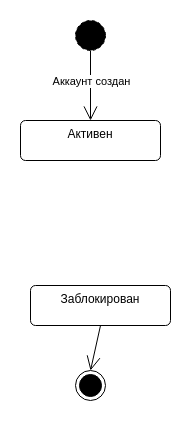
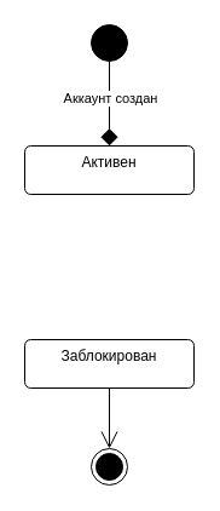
  <mxCell id="0" />
  <mxCell id="1" parent="0" />
- <mxCell id="2" value="Y" style="ellipse;fillColor=strokeColor;html=1;dashed=1;" vertex="1" parent="1"><mxGeometry x="75" y="20" width="30" height="30" as="geometry" /></mxCell>
- <mxCell id="3" value="" style="endArrow=open;endFill=1;endSize=12;html=1;rounded=0;entryX=0.5;entryY=0;entryDx=0;entryDy=0;" edge="1" parent="1" source="2" target="5"><mxGeometry width="160" relative="1" as="geometry"><mxPoint x="225" y="70" as="sourcePoint" /><mxPoint x="385" y="70" as="targetPoint" /></mxGeometry></mxCell>
+ <mxCell id="2" value="Y" style="ellipse;fillColor=strokeColor;html=1;" vertex="1" parent="1"><mxGeometry x="75" y="20" width="30" height="30" as="geometry" /></mxCell>
+ <mxCell id="3" value="" style="endArrow=diamond;endFill=1;endSize=12;html=1;rounded=0;entryX=0.5;entryY=0;entryDx=0;entryDy=0;" edge="1" parent="1" source="2" target="5"><mxGeometry width="160" relative="1" as="geometry"><mxPoint x="225" y="70" as="sourcePoint" /><mxPoint x="385" y="70" as="targetPoint" /></mxGeometry></mxCell>
  <mxCell id="4" value="Аккаунт создан" style="edgeLabel;html=1;align=center;verticalAlign=middle;resizable=0;points=[];" vertex="1" connectable="0" parent="3"><mxGeometry x="-0.005" relative="1" as="geometry"><mxPoint y="-5" as="offset" /></mxGeometry></mxCell>
  <mxCell id="5" value="Активен" style="html=1;align=center;verticalAlign=top;rounded=1;absoluteArcSize=1;arcSize=10;dashed=0;whiteSpace=wrap;" vertex="1" parent="1"><mxGeometry x="20" y="120" width="140" height="40" as="geometry" /></mxCell>
- <mxCell id="6" value="&lt;div&gt;Заблокирован&lt;/div&gt;" style="html=1;align=center;verticalAlign=top;rounded=1;absoluteArcSize=1;arcSize=10;dashed=0;whiteSpace=wrap;" vertex="1" parent="1"><mxGeometry x="30" y="285" width="140" height="40" as="geometry" /></mxCell>
+ <mxCell id="6" value="&lt;div&gt;Заблокирован&lt;/div&gt;" style="html=1;align=center;verticalAlign=top;rounded=1;absoluteArcSize=1;arcSize=10;dashed=0;whiteSpace=wrap;" vertex="1" parent="1"><mxGeometry x="20" y="280" width="140" height="40" as="geometry" /></mxCell>
  <mxCell id="7" value="" style="ellipse;html=1;shape=endState;fillColor=strokeColor;" vertex="1" parent="1"><mxGeometry x="75" y="370" width="30" height="30" as="geometry" /></mxCell>
  <mxCell id="8" value="" style="endArrow=open;endFill=1;endSize=12;html=1;rounded=0;entryX=0.5;entryY=0;entryDx=0;entryDy=0;exitX=0.5;exitY=1;exitDx=0;exitDy=0;" edge="1" parent="1" source="6" target="7"><mxGeometry width="160" relative="1" as="geometry"><mxPoint x="100" y="170" as="sourcePoint" /><mxPoint x="100" y="290" as="targetPoint" /></mxGeometry></mxCell>
